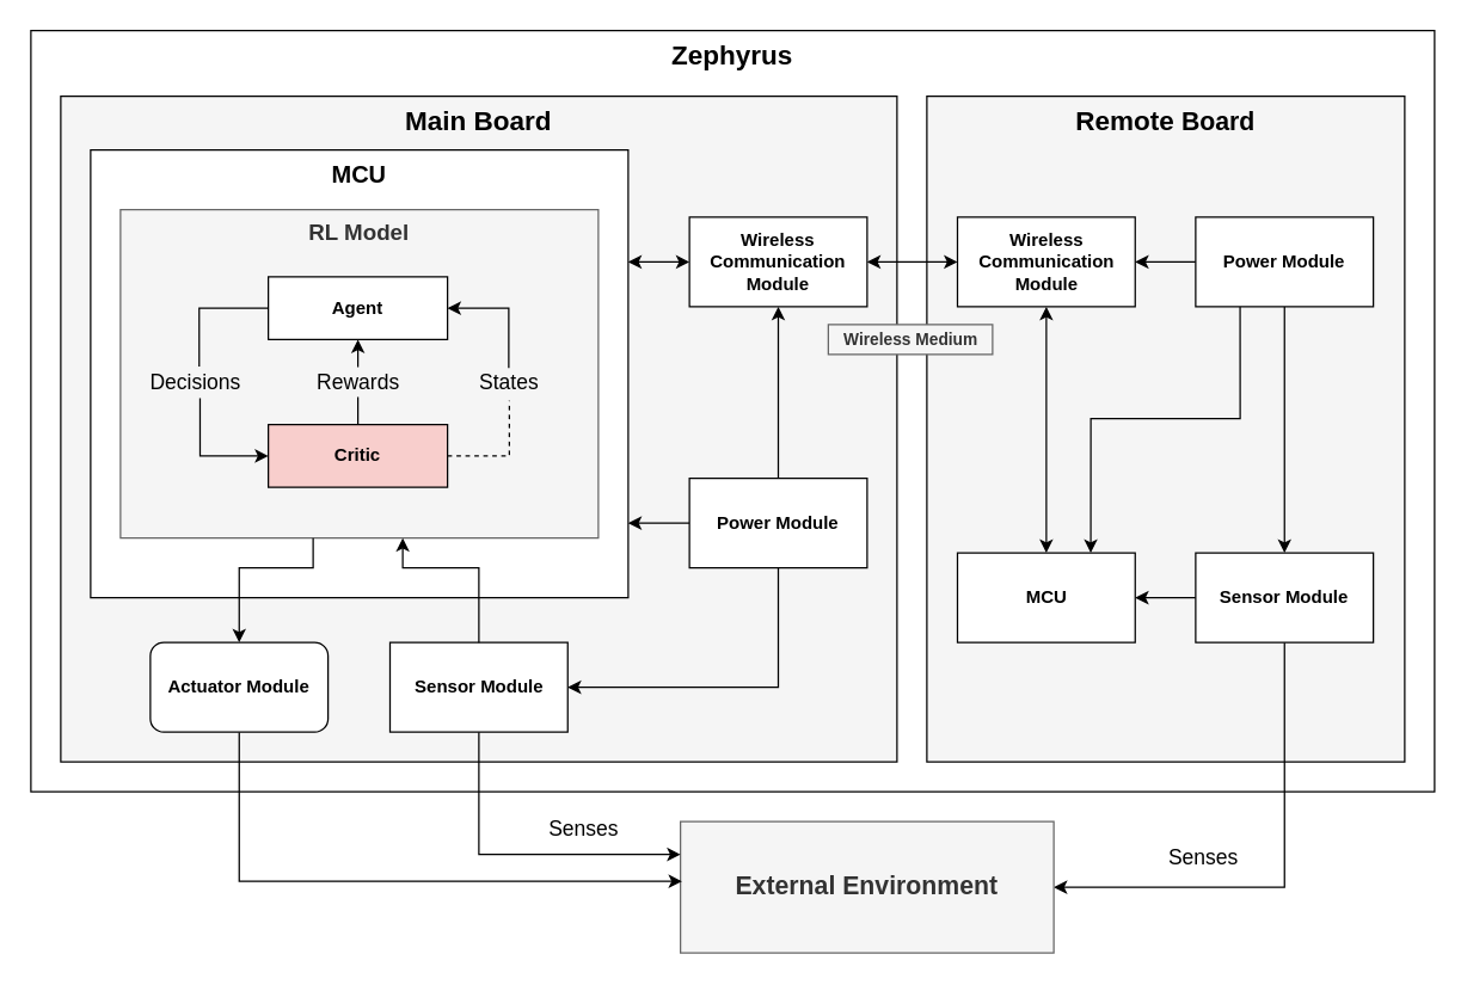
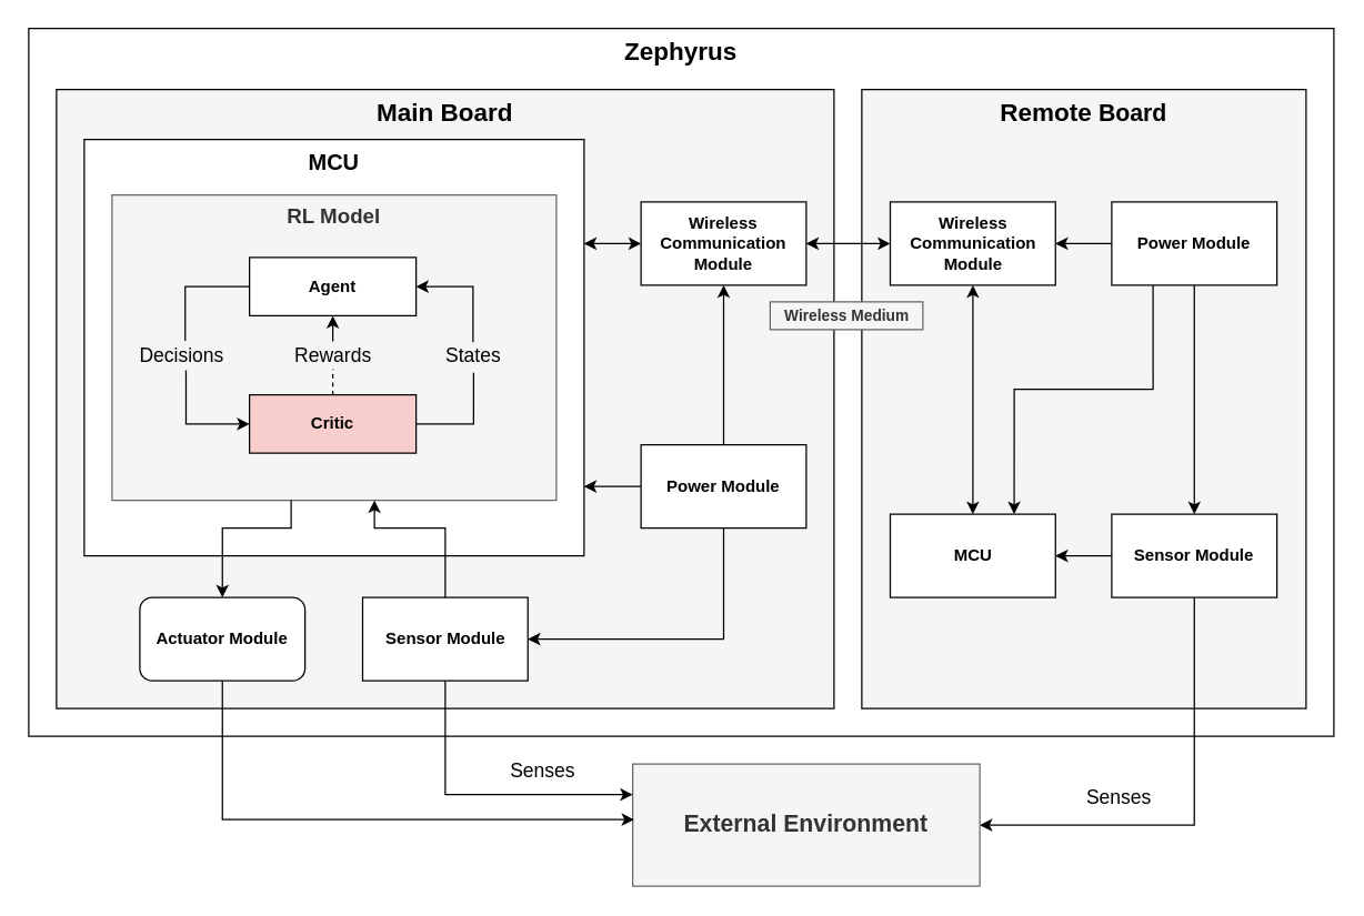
  <mxCell id="0" />
  <mxCell id="1" parent="0" />
  <mxCell id="2" value="&lt;b style=&quot;white-space: normal ; font-size: 18px&quot;&gt;Zephyrus&lt;/b&gt;" style="rounded=0;whiteSpace=wrap;html=1;verticalAlign=top;" parent="1" vertex="1"><mxGeometry x="20" y="20" width="940" height="510" as="geometry" /></mxCell>
  <mxCell id="3" value="&lt;b style=&quot;color: rgb(0 , 0 , 0) ; font-size: 18px ; white-space: normal&quot;&gt;Remote&amp;nbsp;&lt;/b&gt;&lt;b style=&quot;color: rgb(0 , 0 , 0) ; white-space: normal ; font-size: 17px&quot;&gt;Board&lt;/b&gt;" style="rounded=0;whiteSpace=wrap;html=1;fillColor=#f5f5f5;strokeColor=#000000;fontColor=#333333;verticalAlign=top;" parent="1" vertex="1"><mxGeometry x="620" y="64" width="320" height="446" as="geometry" /></mxCell>
  <mxCell id="4" value="&lt;font color=&quot;#000000&quot;&gt;&lt;span style=&quot;font-size: 18px&quot;&gt;&lt;b&gt;Main Board&lt;/b&gt;&lt;/span&gt;&lt;/font&gt;" style="rounded=0;whiteSpace=wrap;html=1;fillColor=#f5f5f5;strokeColor=#000000;verticalAlign=top;fontColor=#333333;" parent="1" vertex="1"><mxGeometry x="40" y="64" width="560" height="446" as="geometry" /></mxCell>
  <mxCell id="5" style="edgeStyle=orthogonalEdgeStyle;rounded=0;orthogonalLoop=1;jettySize=auto;html=1;entryX=0;entryY=0.5;entryDx=0;entryDy=0;startArrow=classic;startFill=1;endArrow=none;endFill=0;" parent="1" source="6" target="38" edge="1"><mxGeometry relative="1" as="geometry"><mxPoint x="420" y="172" as="sourcePoint" /><Array as="points"><mxPoint x="461" y="350" /></Array></mxGeometry></mxCell>
  <mxCell id="6" value="&lt;b&gt;&lt;font style=&quot;font-size: 16px&quot;&gt;MCU&lt;/font&gt;&lt;/b&gt;" style="rounded=0;whiteSpace=wrap;html=1;verticalAlign=top;" parent="1" vertex="1"><mxGeometry x="60" y="100" width="360" height="300" as="geometry" /></mxCell>
  <mxCell id="7" value="&lt;b&gt;&lt;font style=&quot;font-size: 15px&quot;&gt;RL Model&lt;/font&gt;&lt;/b&gt;" style="rounded=0;whiteSpace=wrap;html=1;verticalAlign=top;fillColor=#f5f5f5;strokeColor=#666666;fontColor=#333333;" parent="1" vertex="1"><mxGeometry x="80" y="140" width="320" height="220" as="geometry" /></mxCell>
  <mxCell id="8" value="&lt;font style=&quot;font-size: 11px&quot;&gt;&lt;b&gt;Wireless Medium&lt;/b&gt;&lt;/font&gt;" style="text;html=1;align=center;verticalAlign=middle;resizable=0;points=[];;autosize=1;fillColor=#f5f5f5;strokeColor=#666666;fontColor=#333333;" parent="1" vertex="1"><mxGeometry x="554" y="217" width="110" height="20" as="geometry" /></mxCell>
  <mxCell id="9" style="edgeStyle=orthogonalEdgeStyle;rounded=0;orthogonalLoop=1;jettySize=auto;html=1;exitX=1;exitY=0.5;exitDx=0;exitDy=0;entryX=0.5;entryY=1;entryDx=0;entryDy=0;startArrow=classic;startFill=1;endArrow=none;endFill=0;" parent="1" source="10" target="40" edge="1"><mxGeometry relative="1" as="geometry" /></mxCell>
  <mxCell id="10" value="&lt;span style=&quot;font-size: 17px&quot;&gt;&lt;b&gt;External Environment&lt;/b&gt;&lt;/span&gt;" style="rounded=0;whiteSpace=wrap;html=1;fillColor=#f5f5f5;strokeColor=#666666;fontColor=#333333;" parent="1" vertex="1"><mxGeometry x="455" y="550" width="250" height="88" as="geometry" /></mxCell>
  <mxCell id="11" value="&lt;font style=&quot;font-size: 14px&quot;&gt;Senses&lt;/font&gt;" style="text;html=1;align=center;verticalAlign=middle;resizable=0;points=[];;autosize=1;" parent="1" vertex="1"><mxGeometry x="774.5" y="564" width="60" height="20" as="geometry" /></mxCell>
  <mxCell id="12" style="edgeStyle=orthogonalEdgeStyle;rounded=0;orthogonalLoop=1;jettySize=auto;html=1;exitX=0.5;exitY=0;exitDx=0;exitDy=0;entryX=0.5;entryY=1;entryDx=0;entryDy=0;startArrow=none;startFill=0;" parent="1" source="19" target="16" edge="1"><mxGeometry relative="1" as="geometry" /></mxCell>
- <mxCell id="13" style="edgeStyle=orthogonalEdgeStyle;rounded=0;orthogonalLoop=1;jettySize=auto;html=1;exitX=1;exitY=0.5;exitDx=0;exitDy=0;entryX=0.507;entryY=1.1;entryDx=0;entryDy=0;entryPerimeter=0;endArrow=none;endFill=0;dashed=1;" parent="1" source="14" target="18" edge="1"><mxGeometry relative="1" as="geometry" /></mxCell>
+ <mxCell id="13" style="edgeStyle=orthogonalEdgeStyle;rounded=0;orthogonalLoop=1;jettySize=auto;html=1;exitX=1;exitY=0.5;exitDx=0;exitDy=0;entryX=0.507;entryY=1.1;entryDx=0;entryDy=0;entryPerimeter=0;endArrow=none;endFill=0;" parent="1" source="14" target="18" edge="1"><mxGeometry relative="1" as="geometry" /></mxCell>
  <mxCell id="14" value="&lt;b&gt;Critic&lt;/b&gt;" style="rounded=0;whiteSpace=wrap;html=1;fillColor=#f8cecc;" parent="1" vertex="1"><mxGeometry x="179" y="284" width="120" height="42" as="geometry" /></mxCell>
  <mxCell id="15" style="edgeStyle=orthogonalEdgeStyle;rounded=0;orthogonalLoop=1;jettySize=auto;html=1;exitX=0.541;exitY=1.014;exitDx=0;exitDy=0;entryX=0;entryY=0.5;entryDx=0;entryDy=0;startArrow=none;startFill=0;exitPerimeter=0;" parent="1" source="21" target="14" edge="1"><mxGeometry relative="1" as="geometry" /></mxCell>
  <mxCell id="16" value="&lt;b&gt;Agent&lt;/b&gt;" style="rounded=0;whiteSpace=wrap;html=1;" parent="1" vertex="1"><mxGeometry x="179" y="185" width="120" height="42" as="geometry" /></mxCell>
  <mxCell id="17" style="edgeStyle=orthogonalEdgeStyle;rounded=0;orthogonalLoop=1;jettySize=auto;html=1;entryX=1;entryY=0.5;entryDx=0;entryDy=0;" parent="1" source="18" target="16" edge="1"><mxGeometry relative="1" as="geometry"><Array as="points"><mxPoint x="340" y="206" /></Array></mxGeometry></mxCell>
  <mxCell id="18" value="&lt;font style=&quot;font-size: 14px&quot;&gt;States&lt;/font&gt;" style="text;html=1;align=center;verticalAlign=middle;resizable=0;points=[];;autosize=1;" parent="1" vertex="1"><mxGeometry x="310" y="246" width="60" height="20" as="geometry" /></mxCell>
  <mxCell id="19" value="&lt;span style=&quot;font-size: 14px&quot;&gt;Rewards&lt;/span&gt;" style="text;html=1;align=center;verticalAlign=middle;resizable=0;points=[];;autosize=1;" parent="1" vertex="1"><mxGeometry x="204" y="245.5" width="70" height="20" as="geometry" /></mxCell>
- <mxCell id="20" style="edgeStyle=orthogonalEdgeStyle;rounded=0;orthogonalLoop=1;jettySize=auto;html=1;exitX=0.5;exitY=0;exitDx=0;exitDy=0;entryX=0.5;entryY=1;entryDx=0;entryDy=0;startArrow=none;startFill=0;endArrow=none;endFill=0;" parent="1" source="14" target="19" edge="1"><mxGeometry relative="1" as="geometry"><mxPoint x="239" y="284" as="sourcePoint" /><mxPoint x="239" y="228" as="targetPoint" /></mxGeometry></mxCell>
+ <mxCell id="20" style="edgeStyle=orthogonalEdgeStyle;rounded=0;orthogonalLoop=1;jettySize=auto;html=1;exitX=0.5;exitY=0;exitDx=0;exitDy=0;entryX=0.5;entryY=1;entryDx=0;entryDy=0;startArrow=none;startFill=0;endArrow=none;endFill=0;dashed=1;" parent="1" source="14" target="19" edge="1"><mxGeometry relative="1" as="geometry"><mxPoint x="239" y="284" as="sourcePoint" /><mxPoint x="239" y="228" as="targetPoint" /></mxGeometry></mxCell>
  <mxCell id="21" value="&lt;font style=&quot;font-size: 14px&quot;&gt;Decisions&lt;/font&gt;" style="text;html=1;align=center;verticalAlign=middle;resizable=0;points=[];;autosize=1;direction=east;" parent="1" vertex="1"><mxGeometry x="90" y="246" width="80" height="20" as="geometry" /></mxCell>
  <mxCell id="22" style="edgeStyle=orthogonalEdgeStyle;rounded=0;orthogonalLoop=1;jettySize=auto;html=1;exitX=0;exitY=0.5;exitDx=0;exitDy=0;entryX=0.534;entryY=-0.043;entryDx=0;entryDy=0;startArrow=none;startFill=0;entryPerimeter=0;endArrow=none;endFill=0;" parent="1" source="16" target="21" edge="1"><mxGeometry relative="1" as="geometry"><mxPoint x="179.286" y="206.286" as="sourcePoint" /><mxPoint x="179.286" y="305.143" as="targetPoint" /></mxGeometry></mxCell>
  <mxCell id="23" style="edgeStyle=orthogonalEdgeStyle;rounded=0;orthogonalLoop=1;jettySize=auto;html=1;exitX=0.5;exitY=0;exitDx=0;exitDy=0;startArrow=classic;startFill=1;endArrow=none;endFill=0;" parent="1" source="25" edge="1"><mxGeometry relative="1" as="geometry"><mxPoint x="209" y="360" as="targetPoint" /><Array as="points"><mxPoint x="160" y="380" /><mxPoint x="209" y="380" /></Array></mxGeometry></mxCell>
  <mxCell id="24" style="edgeStyle=orthogonalEdgeStyle;rounded=0;orthogonalLoop=1;jettySize=auto;html=1;exitX=0.5;exitY=1;exitDx=0;exitDy=0;startArrow=none;startFill=0;endArrow=classic;endFill=1;" parent="1" source="25" edge="1"><mxGeometry relative="1" as="geometry"><Array as="points"><mxPoint x="238" y="590" /><mxPoint x="456" y="590" /></Array><mxPoint x="456" y="590" as="targetPoint" /></mxGeometry></mxCell>
  <mxCell id="25" value="&lt;b&gt;Actuator Module&lt;/b&gt;" style="whiteSpace=wrap;html=1;rounded=1;" parent="1" vertex="1"><mxGeometry x="100" y="430" width="119" height="60" as="geometry" /></mxCell>
  <mxCell id="26" style="edgeStyle=orthogonalEdgeStyle;rounded=0;orthogonalLoop=1;jettySize=auto;html=1;exitX=0.75;exitY=0;exitDx=0;exitDy=0;startArrow=classic;startFill=1;endArrow=none;endFill=0;entryX=0.25;entryY=1;entryDx=0;entryDy=0;" parent="1" source="28" target="35" edge="1"><mxGeometry relative="1" as="geometry"><Array as="points"><mxPoint x="730" y="280" /><mxPoint x="830" y="280" /></Array></mxGeometry></mxCell>
  <mxCell id="27" style="edgeStyle=orthogonalEdgeStyle;rounded=0;orthogonalLoop=1;jettySize=auto;html=1;exitX=1;exitY=0.5;exitDx=0;exitDy=0;entryX=0;entryY=0.5;entryDx=0;entryDy=0;startArrow=classic;startFill=1;endArrow=none;endFill=0;" parent="1" source="28" target="40" edge="1"><mxGeometry relative="1" as="geometry" /></mxCell>
  <mxCell id="28" value="&lt;b&gt;&lt;font style=&quot;font-size: 12px&quot;&gt;MCU&lt;/font&gt;&lt;/b&gt;" style="rounded=0;whiteSpace=wrap;html=1;" parent="1" vertex="1"><mxGeometry x="640.5" y="370" width="119" height="60" as="geometry" /></mxCell>
  <mxCell id="29" value="&lt;b&gt;Wireless Communication Module&lt;/b&gt;" style="rounded=0;whiteSpace=wrap;html=1;" parent="1" vertex="1"><mxGeometry x="640.5" y="145" width="119" height="60" as="geometry" /></mxCell>
  <mxCell id="30" style="edgeStyle=orthogonalEdgeStyle;rounded=0;orthogonalLoop=1;jettySize=auto;html=1;exitX=0.5;exitY=0;exitDx=0;exitDy=0;entryX=0.5;entryY=1;entryDx=0;entryDy=0;startArrow=classic;startFill=1;endArrow=classic;endFill=1;" parent="1" source="28" target="29" edge="1"><mxGeometry relative="1" as="geometry"><mxPoint x="689.5" y="315.5" as="sourcePoint" /></mxGeometry></mxCell>
  <mxCell id="31" style="edgeStyle=orthogonalEdgeStyle;rounded=0;orthogonalLoop=1;jettySize=auto;html=1;exitX=0;exitY=0.5;exitDx=0;exitDy=0;entryX=1;entryY=0.25;entryDx=0;entryDy=0;startArrow=classic;startFill=1;endArrow=classic;endFill=1;" parent="1" source="33" target="6" edge="1"><mxGeometry relative="1" as="geometry" /></mxCell>
  <mxCell id="32" style="edgeStyle=orthogonalEdgeStyle;rounded=0;orthogonalLoop=1;jettySize=auto;html=1;exitX=1;exitY=0.5;exitDx=0;exitDy=0;entryX=0;entryY=0.5;entryDx=0;entryDy=0;startArrow=classic;startFill=1;" parent="1" source="33" target="29" edge="1"><mxGeometry relative="1" as="geometry" /></mxCell>
  <mxCell id="33" value="&lt;b&gt;Wireless Communication Module&lt;/b&gt;" style="rounded=0;whiteSpace=wrap;html=1;" parent="1" vertex="1"><mxGeometry x="461" y="145" width="119" height="60" as="geometry" /></mxCell>
  <mxCell id="34" style="edgeStyle=orthogonalEdgeStyle;rounded=0;orthogonalLoop=1;jettySize=auto;html=1;exitX=0;exitY=0.5;exitDx=0;exitDy=0;entryX=1;entryY=0.5;entryDx=0;entryDy=0;startArrow=none;startFill=0;endArrow=classic;endFill=1;" parent="1" source="35" target="29" edge="1"><mxGeometry relative="1" as="geometry" /></mxCell>
  <mxCell id="35" value="&lt;b&gt;Power Module&lt;/b&gt;" style="rounded=0;whiteSpace=wrap;html=1;" parent="1" vertex="1"><mxGeometry x="800" y="145" width="119" height="60" as="geometry" /></mxCell>
  <mxCell id="36" style="edgeStyle=orthogonalEdgeStyle;rounded=0;orthogonalLoop=1;jettySize=auto;html=1;startArrow=none;startFill=0;endArrow=classic;endFill=1;" parent="1" source="38" target="33" edge="1"><mxGeometry relative="1" as="geometry" /></mxCell>
  <mxCell id="37" style="edgeStyle=orthogonalEdgeStyle;rounded=0;orthogonalLoop=1;jettySize=auto;html=1;entryX=1;entryY=0.5;entryDx=0;entryDy=0;startArrow=none;startFill=0;endArrow=classic;endFill=1;" parent="1" source="38" target="42" edge="1"><mxGeometry relative="1" as="geometry"><Array as="points"><mxPoint x="520" y="460" /></Array></mxGeometry></mxCell>
  <mxCell id="38" value="&lt;b&gt;Power Module&lt;/b&gt;" style="rounded=0;whiteSpace=wrap;html=1;" parent="1" vertex="1"><mxGeometry x="461" y="320" width="119" height="60" as="geometry" /></mxCell>
  <mxCell id="39" style="edgeStyle=orthogonalEdgeStyle;rounded=0;orthogonalLoop=1;jettySize=auto;html=1;exitX=0.5;exitY=0;exitDx=0;exitDy=0;entryX=0.5;entryY=1;entryDx=0;entryDy=0;startArrow=classic;startFill=1;endArrow=none;endFill=0;" parent="1" source="40" target="35" edge="1"><mxGeometry relative="1" as="geometry" /></mxCell>
  <mxCell id="40" value="&lt;b&gt;Sensor Module&lt;/b&gt;" style="rounded=0;whiteSpace=wrap;html=1;" parent="1" vertex="1"><mxGeometry x="800" y="370" width="119" height="60" as="geometry" /></mxCell>
  <mxCell id="41" style="edgeStyle=orthogonalEdgeStyle;rounded=0;orthogonalLoop=1;jettySize=auto;html=1;exitX=0.5;exitY=1;exitDx=0;exitDy=0;entryX=0;entryY=0.25;entryDx=0;entryDy=0;startArrow=none;startFill=0;endArrow=classic;endFill=1;" parent="1" source="42" target="10" edge="1"><mxGeometry relative="1" as="geometry" /></mxCell>
  <mxCell id="42" value="&lt;b&gt;Sensor Module&lt;/b&gt;" style="rounded=0;whiteSpace=wrap;html=1;" parent="1" vertex="1"><mxGeometry x="260.5" y="430" width="119" height="60" as="geometry" /></mxCell>
  <mxCell id="43" value="" style="endArrow=classic;html=1;startArrow=none;startFill=0;edgeStyle=orthogonalEdgeStyle;rounded=0;" parent="1" edge="1"><mxGeometry width="50" height="50" relative="1" as="geometry"><mxPoint x="320" y="430" as="sourcePoint" /><mxPoint x="269" y="360" as="targetPoint" /><Array as="points"><mxPoint x="320" y="380" /><mxPoint x="269" y="380" /></Array></mxGeometry></mxCell>
  <mxCell id="44" value="&lt;font style=&quot;font-size: 14px&quot;&gt;Senses&lt;/font&gt;" style="text;html=1;align=center;verticalAlign=middle;resizable=0;points=[];;autosize=1;" parent="1" vertex="1"><mxGeometry x="360" y="545" width="60" height="20" as="geometry" /></mxCell>
